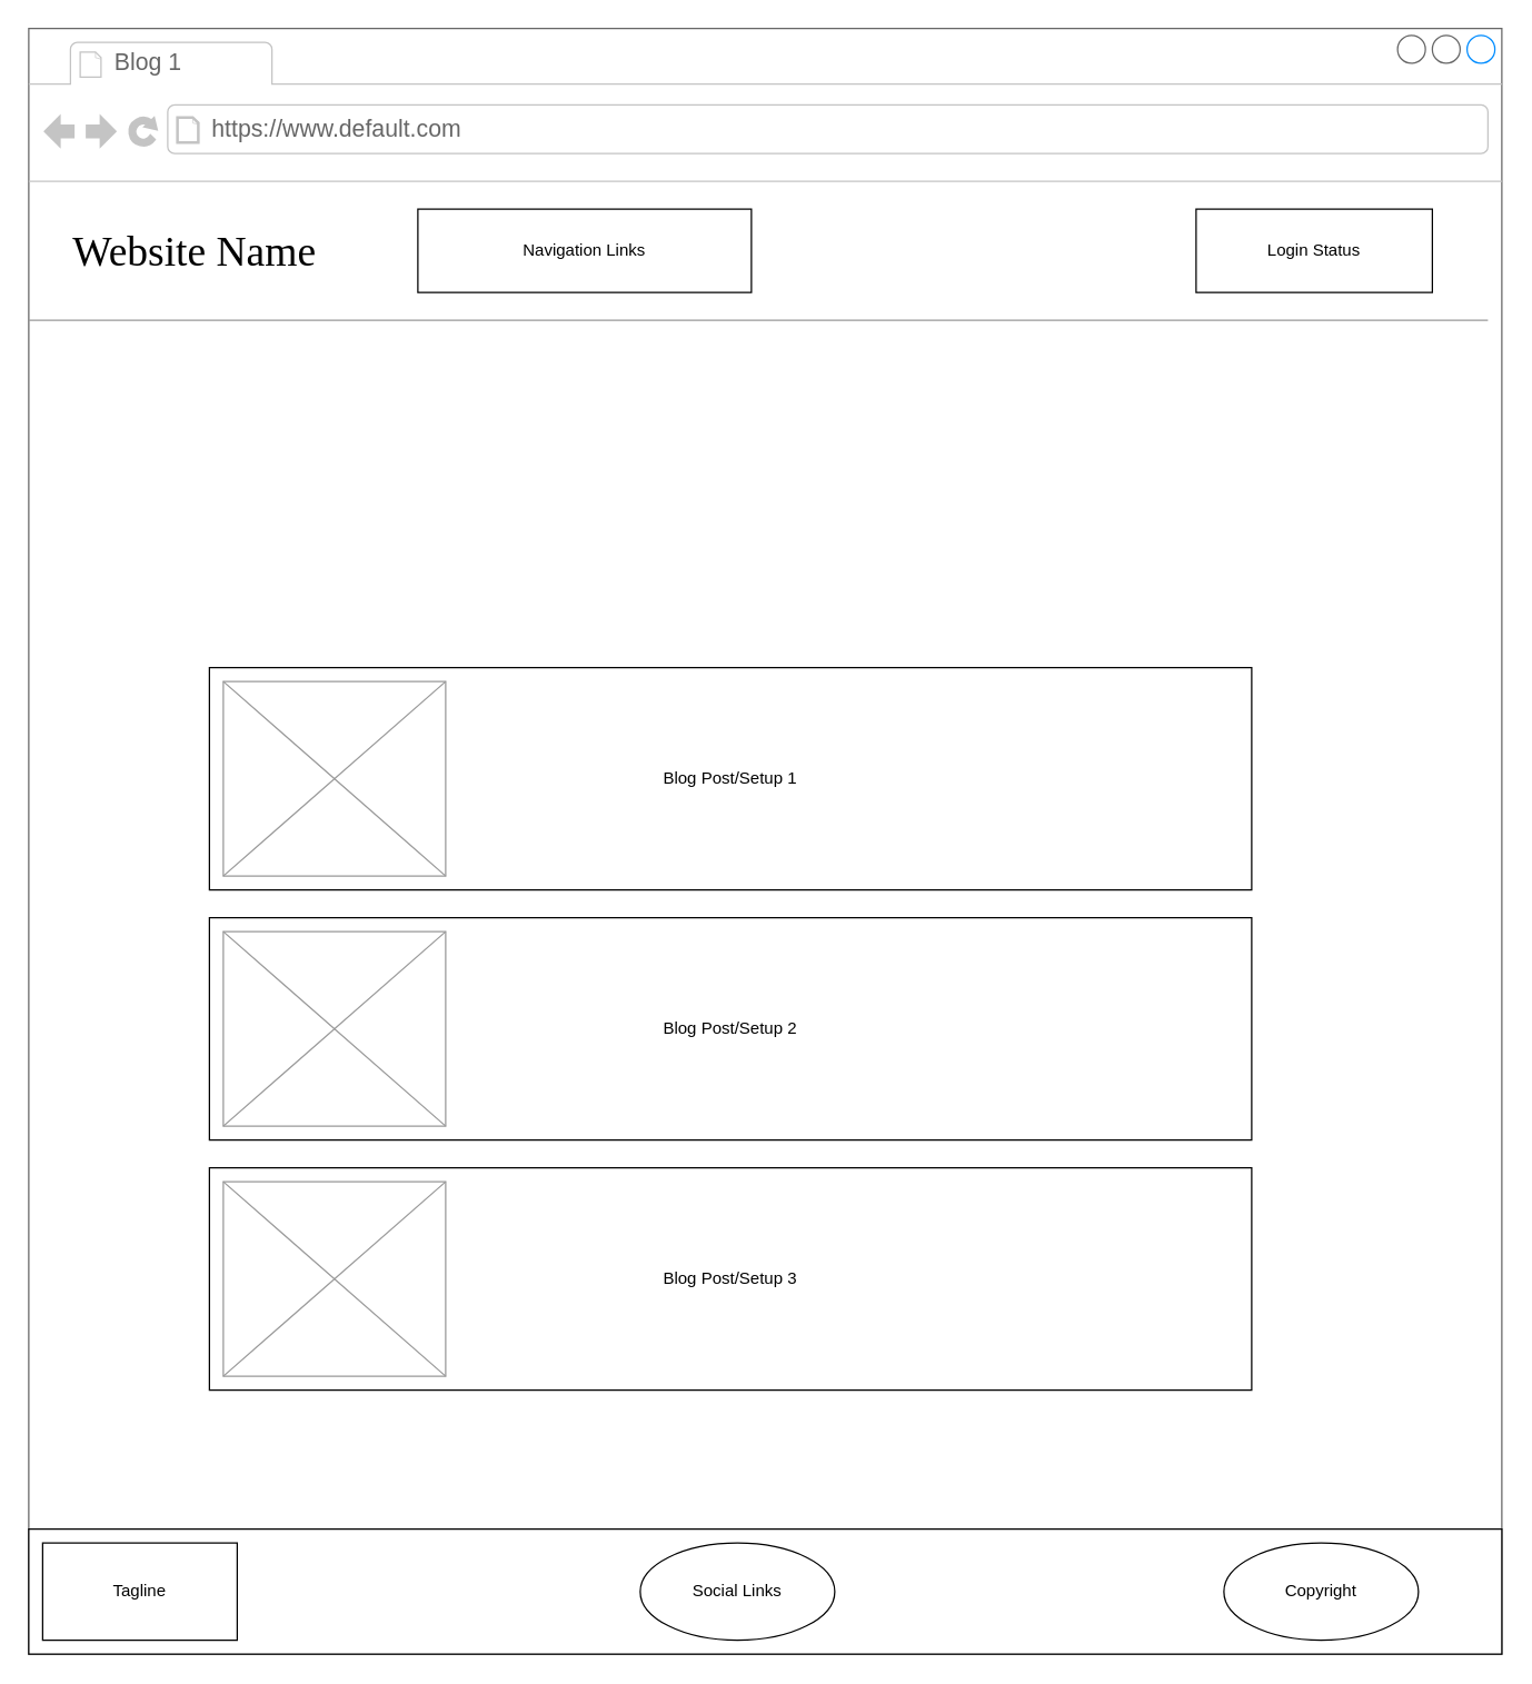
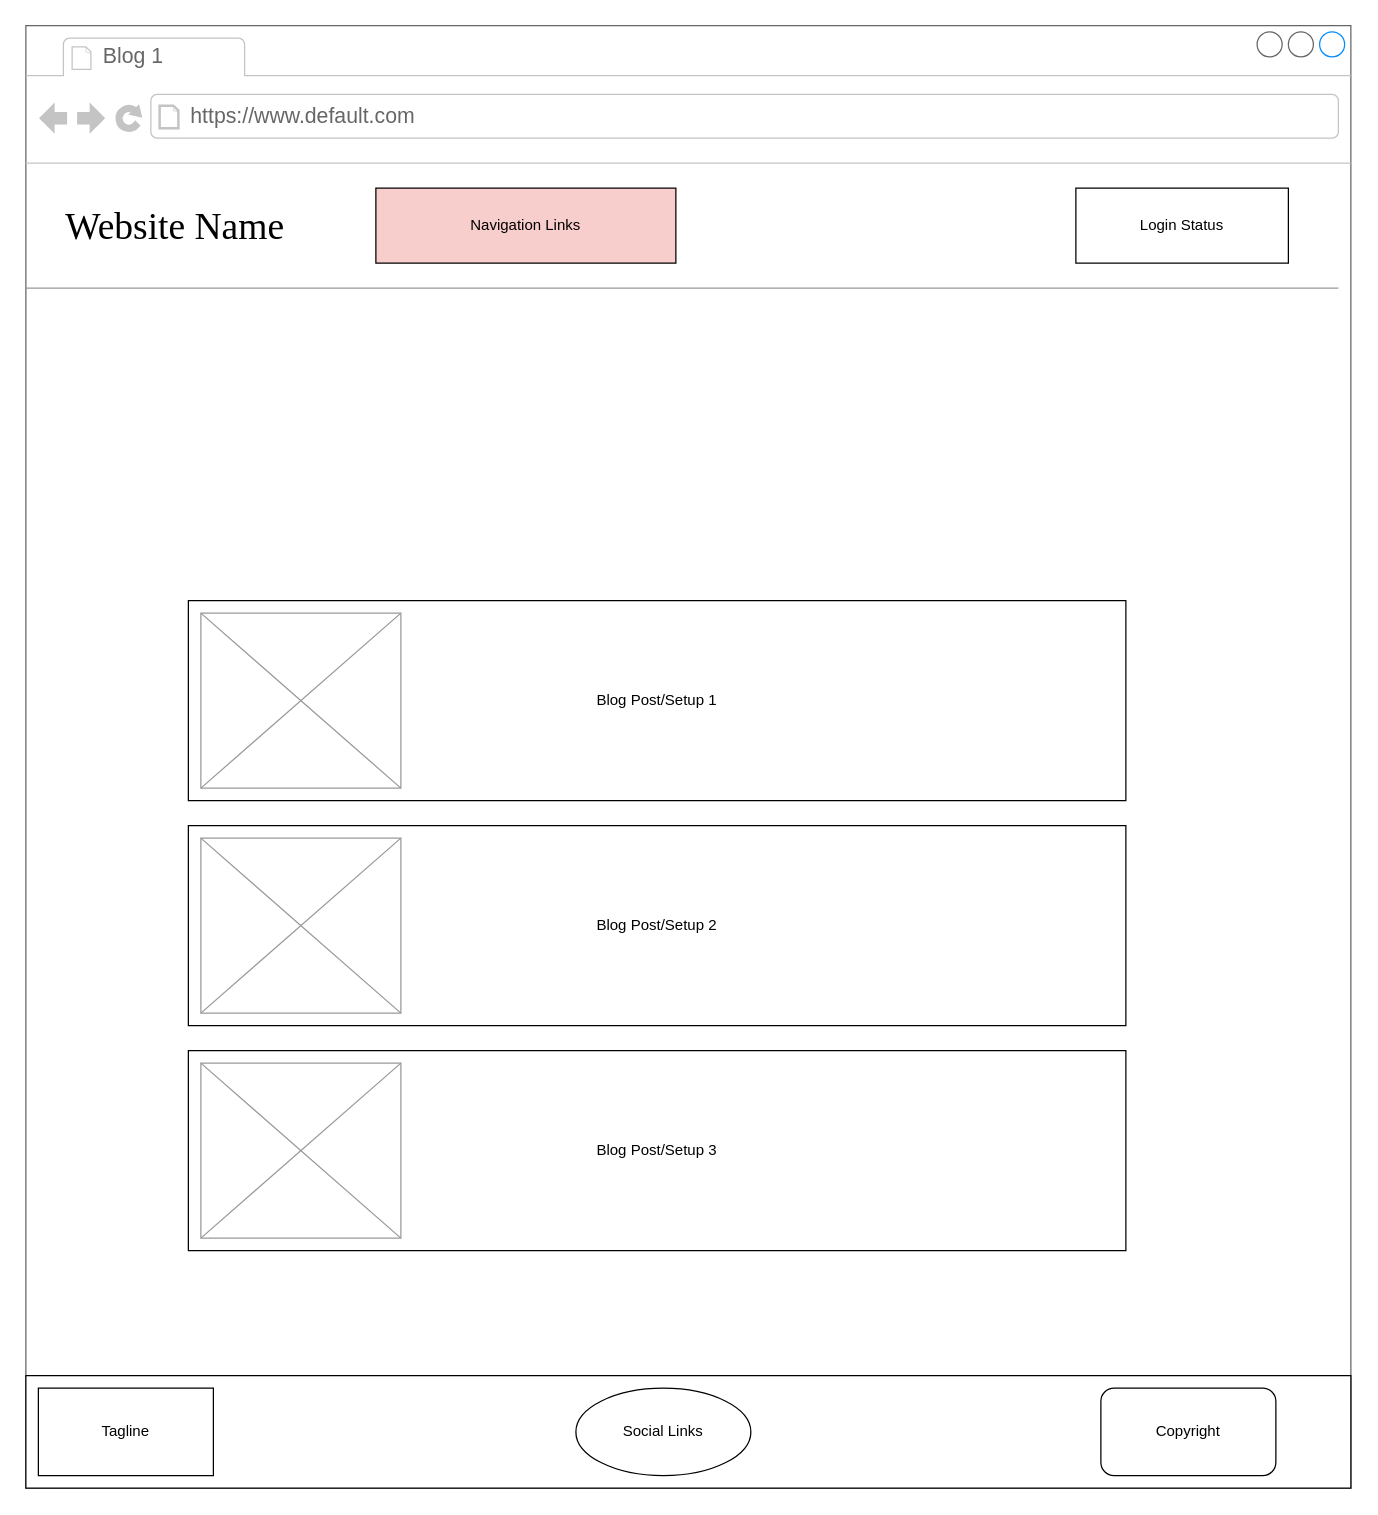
  <mxCell id="0" />
  <mxCell id="1" parent="0" />
  <mxCell id="2" value="" style="strokeWidth=1;shadow=0;dashed=0;align=center;html=1;shape=mxgraph.mockup.containers.browserWindow;rSize=0;strokeColor=#666666;mainText=,;recursiveResize=0;rounded=0;labelBackgroundColor=none;fontFamily=Verdana;fontSize=12" parent="1" vertex="1"><mxGeometry x="20" y="20" width="1060" height="1170" as="geometry" /></mxCell>
  <mxCell id="3" value="Blog 1" style="strokeWidth=1;shadow=0;dashed=0;align=center;html=1;shape=mxgraph.mockup.containers.anchor;fontSize=17;fontColor=#666666;align=left;" parent="2" vertex="1"><mxGeometry x="60" y="12" width="110" height="26" as="geometry" /></mxCell>
  <mxCell id="4" value="https://www.default.com" style="strokeWidth=1;shadow=0;dashed=0;align=center;html=1;shape=mxgraph.mockup.containers.anchor;rSize=0;fontSize=17;fontColor=#666666;align=left;" parent="2" vertex="1"><mxGeometry x="130" y="60" width="250" height="26" as="geometry" /></mxCell>
  <mxCell id="5" value="Website Name" style="text;html=1;points=[];align=left;verticalAlign=top;spacingTop=-4;fontSize=30;fontFamily=Verdana" parent="2" vertex="1"><mxGeometry x="30" y="140" width="340" height="50" as="geometry" /></mxCell>
  <mxCell id="6" value="" style="verticalLabelPosition=bottom;shadow=0;dashed=0;align=center;html=1;verticalAlign=top;strokeWidth=1;shape=mxgraph.mockup.markup.line;strokeColor=#999999;rounded=0;labelBackgroundColor=none;fillColor=#ffffff;fontFamily=Verdana;fontSize=12;fontColor=#000000;" parent="2" vertex="1"><mxGeometry y="200" width="1050" height="20" as="geometry" /></mxCell>
- <mxCell id="7" value="Navigation Links" style="rounded=0;whiteSpace=wrap;html=1;" vertex="1" parent="2"><mxGeometry x="280" y="130" width="240" height="60" as="geometry" /></mxCell>
+ <mxCell id="7" value="Navigation Links" style="rounded=0;whiteSpace=wrap;html=1;fillColor=#f8cecc;" vertex="1" parent="2"><mxGeometry x="280" y="130" width="240" height="60" as="geometry" /></mxCell>
  <mxCell id="8" value="Login Status" style="rounded=0;whiteSpace=wrap;html=1;" vertex="1" parent="2"><mxGeometry x="840" y="130" width="170" height="60" as="geometry" /></mxCell>
  <mxCell id="9" value="Blog Post/Setup 1" style="rounded=0;whiteSpace=wrap;html=1;" vertex="1" parent="2"><mxGeometry x="130" y="460" width="750" height="160" as="geometry" /></mxCell>
  <mxCell id="10" value="Blog Post/Setup 2" style="rounded=0;whiteSpace=wrap;html=1;" vertex="1" parent="2"><mxGeometry x="130" y="640" width="750" height="160" as="geometry" /></mxCell>
  <mxCell id="11" value="" style="rounded=0;whiteSpace=wrap;html=1;" vertex="1" parent="2"><mxGeometry y="1080" width="1060" height="90" as="geometry" /></mxCell>
  <mxCell id="12" value="Tagline" style="whiteSpace=wrap;html=1;rounded=0;" vertex="1" parent="2"><mxGeometry x="10" y="1090" width="140" height="70" as="geometry" /></mxCell>
  <mxCell id="13" value="Social Links" style="ellipse;whiteSpace=wrap;html=1;" vertex="1" parent="2"><mxGeometry x="440" y="1090" width="140" height="70" as="geometry" /></mxCell>
- <mxCell id="14" value="Copyright" style="ellipse;whiteSpace=wrap;html=1;" vertex="1" parent="2"><mxGeometry x="860" y="1090" width="140" height="70" as="geometry" /></mxCell>
+ <mxCell id="14" value="Copyright" style="whiteSpace=wrap;html=1;rounded=1;" vertex="1" parent="2"><mxGeometry x="860" y="1090" width="140" height="70" as="geometry" /></mxCell>
  <mxCell id="15" value="Blog Post/Setup 3" style="rounded=0;whiteSpace=wrap;html=1;" vertex="1" parent="2"><mxGeometry x="130" y="820" width="750" height="160" as="geometry" /></mxCell>
  <mxCell id="16" value="" style="verticalLabelPosition=bottom;shadow=0;dashed=0;align=center;html=1;verticalAlign=top;strokeWidth=1;shape=mxgraph.mockup.graphics.simpleIcon;strokeColor=#999999;" vertex="1" parent="2"><mxGeometry x="140" y="470" width="160" height="140" as="geometry" /></mxCell>
  <mxCell id="17" value="" style="verticalLabelPosition=bottom;shadow=0;dashed=0;align=center;html=1;verticalAlign=top;strokeWidth=1;shape=mxgraph.mockup.graphics.simpleIcon;strokeColor=#999999;" vertex="1" parent="2"><mxGeometry x="140" y="650" width="160" height="140" as="geometry" /></mxCell>
  <mxCell id="18" value="" style="verticalLabelPosition=bottom;shadow=0;dashed=0;align=center;html=1;verticalAlign=top;strokeWidth=1;shape=mxgraph.mockup.graphics.simpleIcon;strokeColor=#999999;" vertex="1" parent="2"><mxGeometry x="140" y="830" width="160" height="140" as="geometry" /></mxCell>
